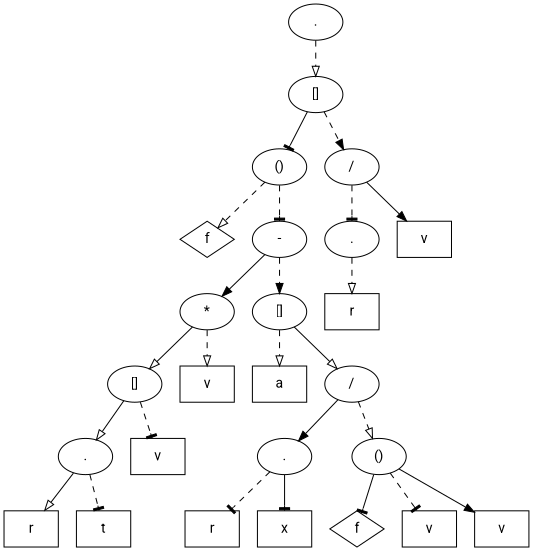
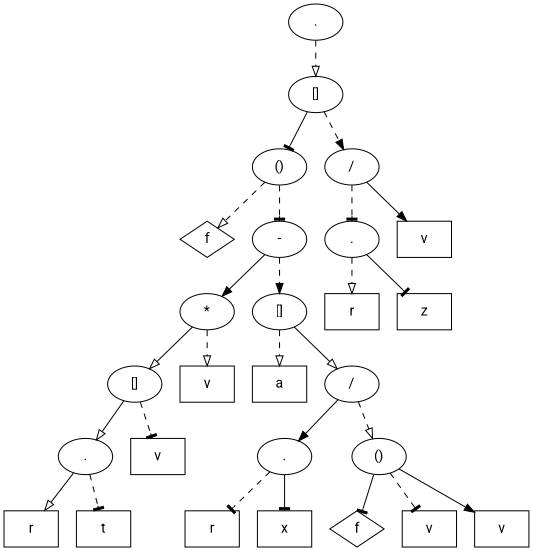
  digraph {
    fontname=Roboto
    node [fontname=Roboto shape=ellipse]
    edge [arrowhead=onormal fontname=Roboto style=dashed]
    n1 [height=0.5 label="." width=0.75]
    n2 [height=0.5 label="[]" width=0.75]
    n3 [height=0.5 label="()" width=0.75]
    n4 [height=0.5 label="/" width=0.75]
    n5 [height=0.5 label=f shape=diamond width=0.75]
    n6 [height=0.5 label="-" width=0.75]
    n7 [height=0.5 label="." width=0.75]
    n8 [height=0.5 label=v shape=box width=0.75]
    n9 [height=0.5 label="*" width=0.75]
    n10 [height=0.5 label="[]" width=0.75]
    n11 [height=0.5 label="[]" width=0.75]
    n12 [height=0.5 label=v shape=box width=0.75]
    n13 [height=0.5 label=a shape=box width=0.75]
    n14 [height=0.5 label="/" width=0.75]
    n15 [height=0.5 label="." width=0.75]
    n16 [height=0.5 label=v shape=box width=0.75]
    n17 [height=0.5 label=r shape=box width=0.75]
    n18 [height=0.5 label=t shape=box width=0.75]
    n19 [height=0.5 label="." width=0.75]
    n20 [height=0.5 label="()" width=0.75]
    n21 [height=0.5 label=r shape=box width=0.75]
    n22 [height=0.5 label=x shape=box width=0.75]
    n23 [height=0.5 label=f shape=diamond width=0.75]
    n24 [height=0.5 label=v shape=box width=0.75]
    n25 [height=0.5 label=v shape=box width=0.75]
    n26 [height=0.5 label=r shape=box width=0.75]
+   n27 [height=0.5 label=z shape=box width=0.75]
    subgraph sub_1 {
      n1
      n2
      n3
      n4
      n5
      n6
      n7
      n8
      n9
      n10
      n11
      n12
      n13
      n14
      n15
      n16
      n17
      n18
      n19
      n20
      n21
      n22
      n23
      n24
      n25
      n26
+     n27
    }
    n1 -> n2
    n2 -> n3 [arrowhead=tee style=solid]
    n2 -> n4 [arrowhead=normal]
    n3 -> n5
    n3 -> n6 [arrowhead=tee]
    n4 -> n7 [arrowhead=tee]
    n4 -> n8 [arrowhead=normal style=solid]
    n6 -> n9 [arrowhead=normal style=solid]
    n6 -> n10 [arrowhead=normal]
    n7 -> n26
+   n7 -> n27 [arrowhead=tee style=solid]
    n9 -> n11 [style=solid]
    n9 -> n12
    n10 -> n13
    n10 -> n14 [style=solid]
    n11 -> n15 [style=solid]
    n11 -> n16 [arrowhead=tee]
    n14 -> n19 [arrowhead=normal style=solid]
    n14 -> n20
    n15 -> n17 [style=solid]
    n15 -> n18 [arrowhead=tee]
    n19 -> n21 [arrowhead=tee]
    n19 -> n22 [arrowhead=tee style=solid]
    n20 -> n23 [arrowhead=tee style=solid]
    n20 -> n24 [arrowhead=tee]
    n20 -> n25 [arrowhead=normal style=solid]
  }
